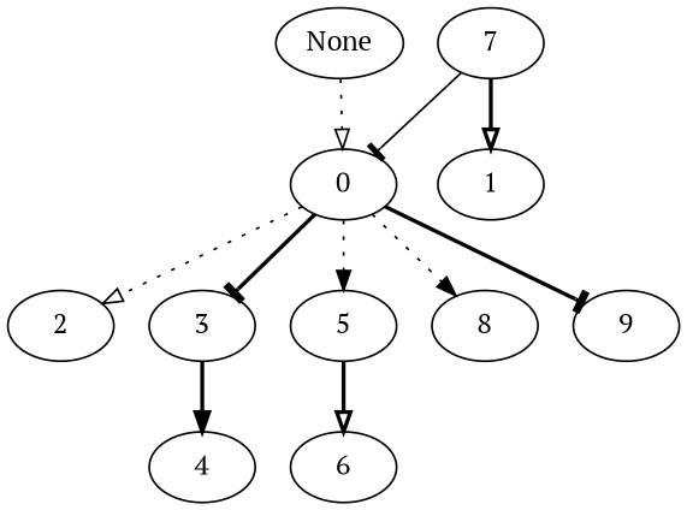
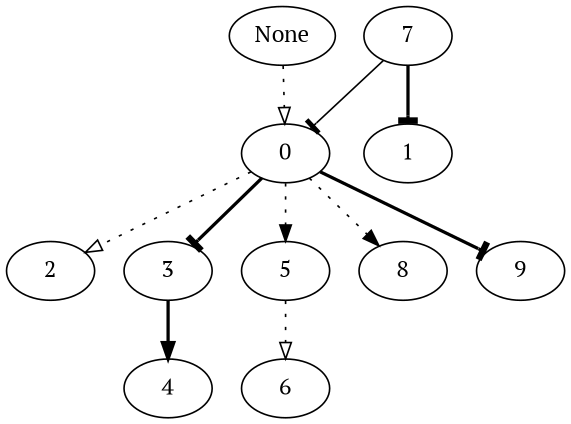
  digraph {
    fontname="PT Serif"
    node [fontname="PT Serif"]
    edge [arrowhead=tee fontname="PT Serif" style=dotted]
    None
    0
    2
    3
    5
    8
    9
    7
    1
    4
    6
    None -> 0 [Label="nodo_0 (0)" arrowhead=onormal]
    0 -> 2 [Label="nodo_0 (277)" arrowhead=onormal]
    0 -> 3 [Label="nodo_0 (116)" style=bold]
    0 -> 5 [Label="nodo_0 (137)" arrowhead=normal]
    0 -> 8 [Label="nodo_0 (163)" arrowhead=normal]
    0 -> 9 [Label="nodo_0 (188)" style=bold]
    3 -> 4 [Label="nodo_0 (242)" arrowhead=normal style=bold]
-   5 -> 6 [Label="nodo_0 (248)" arrowhead=onormal style=bold]
+   5 -> 6 [Label="nodo_0 (248)" arrowhead=onormal]
    7 -> 0 [Label="nodo_0 (165)" style=solid]
-   7 -> 1 [Label="nodo_0 (292)" arrowhead=onormal style=bold]
+   7 -> 1 [Label="nodo_0 (292)" style=bold]
  }
